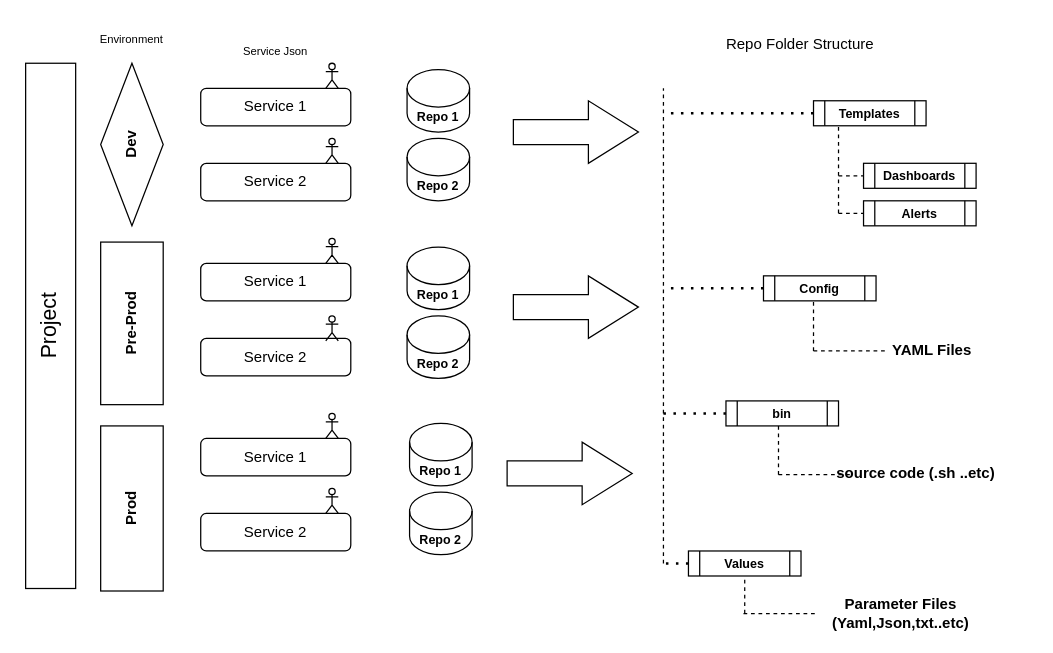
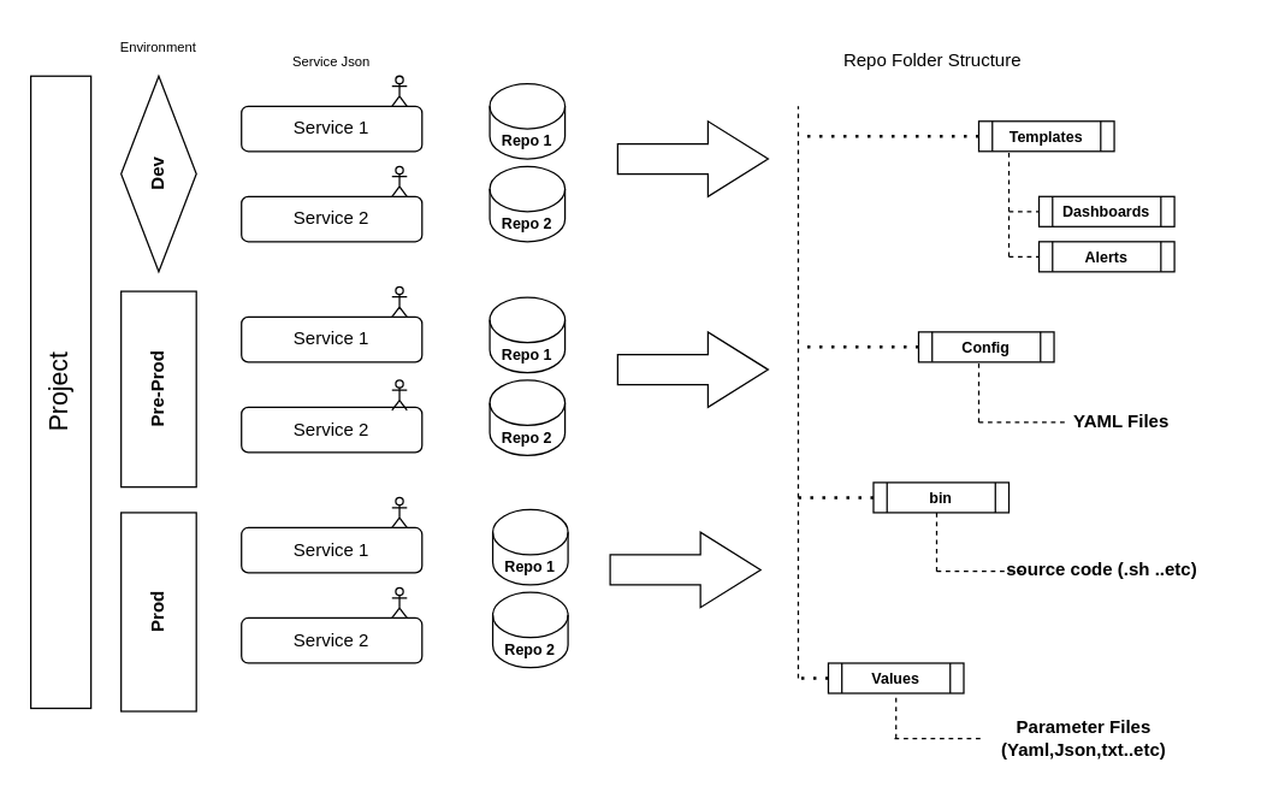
  <mxCell id="0" />
  <mxCell id="1" parent="0" />
  <mxCell id="2" value="Project" style="rounded=0;whiteSpace=wrap;html=1;verticalAlign=middle;horizontal=0;fontSize=17;" vertex="1" parent="1"><mxGeometry x="20" y="50" width="40" height="420" as="geometry" /></mxCell>
  <mxCell id="3" value="&lt;b&gt;Dev&lt;/b&gt;" style="rhombus;whiteSpace=wrap;html=1;fontSize=12;horizontal=0;verticalAlign=middle;" vertex="1" parent="1"><mxGeometry x="80" y="50" width="50" height="130" as="geometry" /></mxCell>
  <mxCell id="4" value="&lt;b&gt;Prod&lt;/b&gt;" style="rounded=0;whiteSpace=wrap;html=1;fontSize=12;horizontal=0;verticalAlign=middle;" vertex="1" parent="1"><mxGeometry x="80" y="340" width="50" height="132" as="geometry" /></mxCell>
  <mxCell id="5" value="&lt;b&gt;Pre-Prod&lt;/b&gt;" style="rounded=0;whiteSpace=wrap;html=1;fontSize=12;horizontal=0;verticalAlign=middle;" vertex="1" parent="1"><mxGeometry x="80" y="193" width="50" height="130" as="geometry" /></mxCell>
  <mxCell id="6" value="Service 1" style="rounded=1;whiteSpace=wrap;html=1;fontSize=12;" vertex="1" parent="1"><mxGeometry x="160" y="70" width="120" height="30" as="geometry" /></mxCell>
  <mxCell id="7" value="Service 2" style="rounded=1;whiteSpace=wrap;html=1;fontSize=12;" vertex="1" parent="1"><mxGeometry x="160" y="130" width="120" height="30" as="geometry" /></mxCell>
  <mxCell id="8" value="Service 1" style="rounded=1;whiteSpace=wrap;html=1;fontSize=12;" vertex="1" parent="1"><mxGeometry x="160" y="210" width="120" height="30" as="geometry" /></mxCell>
  <mxCell id="9" value="Service 2" style="rounded=1;whiteSpace=wrap;html=1;fontSize=12;" vertex="1" parent="1"><mxGeometry x="160" y="270" width="120" height="30" as="geometry" /></mxCell>
  <mxCell id="10" value="Service 1" style="rounded=1;whiteSpace=wrap;html=1;fontSize=12;" vertex="1" parent="1"><mxGeometry x="160" y="350" width="120" height="30" as="geometry" /></mxCell>
  <mxCell id="11" value="Service 2" style="rounded=1;whiteSpace=wrap;html=1;fontSize=12;" vertex="1" parent="1"><mxGeometry x="160" y="410" width="120" height="30" as="geometry" /></mxCell>
  <mxCell id="12" value="&lt;b&gt;&lt;font style=&quot;font-size: 10px&quot;&gt;Repo 1&lt;/font&gt;&lt;/b&gt;" style="shape=cylinder3;whiteSpace=wrap;html=1;boundedLbl=1;backgroundOutline=1;size=15;fontSize=12;" vertex="1" parent="1"><mxGeometry x="325" y="55" width="50" height="50" as="geometry" /></mxCell>
- <mxCell id="13" value="Repo Folder Structure" style="text;html=1;strokeColor=none;fillColor=none;align=center;verticalAlign=middle;whiteSpace=wrap;rounded=0;fontSize=12;" vertex="1" parent="1"><mxGeometry x="559" y="25" width="161" height="20" as="geometry" /></mxCell>
+ <mxCell id="13" value="Repo Folder Structure" style="text;html=1;strokeColor=none;fillColor=none;align=center;verticalAlign=middle;whiteSpace=wrap;rounded=0;fontSize=12;" vertex="1" parent="1"><mxGeometry x="539" y="30" width="161" height="20" as="geometry" /></mxCell>
  <mxCell id="14" value="&lt;font style=&quot;font-size: 9px&quot;&gt;Environment&lt;/font&gt;" style="text;html=1;strokeColor=none;fillColor=none;align=center;verticalAlign=middle;whiteSpace=wrap;rounded=0;fontSize=12;" vertex="1" parent="1"><mxGeometry x="45" y="20" width="120" height="20" as="geometry" /></mxCell>
  <mxCell id="15" value="&lt;font style=&quot;font-size: 9px&quot;&gt;Service Json&lt;/font&gt;" style="text;html=1;strokeColor=none;fillColor=none;align=center;verticalAlign=middle;whiteSpace=wrap;rounded=0;fontSize=12;" vertex="1" parent="1"><mxGeometry x="160" y="30" width="120" height="20" as="geometry" /></mxCell>
  <mxCell id="16" value="" style="endArrow=none;dashed=1;html=1;fontSize=12;" edge="1" parent="1"><mxGeometry width="50" height="50" relative="1" as="geometry"><mxPoint x="530" y="450" as="sourcePoint" /><mxPoint x="530" y="70" as="targetPoint" /></mxGeometry></mxCell>
  <mxCell id="17" value="" style="endArrow=none;dashed=1;html=1;dashPattern=1 3;strokeWidth=2;fontSize=12;" edge="1" parent="1"><mxGeometry width="50" height="50" relative="1" as="geometry"><mxPoint x="650" y="90" as="sourcePoint" /><mxPoint x="530" y="90" as="targetPoint" /></mxGeometry></mxCell>
  <mxCell id="18" value="" style="endArrow=none;dashed=1;html=1;dashPattern=1 3;strokeWidth=2;fontSize=12;" edge="1" parent="1"><mxGeometry width="50" height="50" relative="1" as="geometry"><mxPoint x="610" y="230" as="sourcePoint" /><mxPoint x="530" y="230" as="targetPoint" /></mxGeometry></mxCell>
  <mxCell id="19" value="&lt;font style=&quot;font-size: 10px&quot;&gt;&lt;b&gt;Templates&lt;/b&gt;&lt;/font&gt;" style="shape=process;whiteSpace=wrap;html=1;backgroundOutline=1;fontSize=12;" vertex="1" parent="1"><mxGeometry x="650" y="80" width="90" height="20" as="geometry" /></mxCell>
  <mxCell id="20" value="&lt;font style=&quot;font-size: 10px&quot;&gt;&lt;b&gt;Config&lt;/b&gt;&lt;/font&gt;" style="shape=process;whiteSpace=wrap;html=1;backgroundOutline=1;fontSize=12;" vertex="1" parent="1"><mxGeometry x="610" y="220" width="90" height="20" as="geometry" /></mxCell>
  <mxCell id="21" value="&lt;b&gt;&lt;font style=&quot;font-size: 10px&quot;&gt;Repo 2&lt;/font&gt;&lt;/b&gt;" style="shape=cylinder3;whiteSpace=wrap;html=1;boundedLbl=1;backgroundOutline=1;size=15;fontSize=12;" vertex="1" parent="1"><mxGeometry x="325" y="110" width="50" height="50" as="geometry" /></mxCell>
  <mxCell id="22" value="&lt;b&gt;&lt;font style=&quot;font-size: 10px&quot;&gt;Repo 1&lt;/font&gt;&lt;/b&gt;" style="shape=cylinder3;whiteSpace=wrap;html=1;boundedLbl=1;backgroundOutline=1;size=15;fontSize=12;" vertex="1" parent="1"><mxGeometry x="325" y="197" width="50" height="50" as="geometry" /></mxCell>
  <mxCell id="23" value="&lt;b&gt;&lt;font style=&quot;font-size: 10px&quot;&gt;Repo 2&lt;/font&gt;&lt;/b&gt;" style="shape=cylinder3;whiteSpace=wrap;html=1;boundedLbl=1;backgroundOutline=1;size=15;fontSize=12;" vertex="1" parent="1"><mxGeometry x="325" y="252" width="50" height="50" as="geometry" /></mxCell>
  <mxCell id="24" value="&lt;b&gt;&lt;font style=&quot;font-size: 10px&quot;&gt;Repo 1&lt;/font&gt;&lt;/b&gt;" style="shape=cylinder3;whiteSpace=wrap;html=1;boundedLbl=1;backgroundOutline=1;size=15;fontSize=12;" vertex="1" parent="1"><mxGeometry x="327" y="338" width="50" height="50" as="geometry" /></mxCell>
  <mxCell id="25" value="&lt;b&gt;&lt;font style=&quot;font-size: 10px&quot;&gt;Repo 2&lt;/font&gt;&lt;/b&gt;" style="shape=cylinder3;whiteSpace=wrap;html=1;boundedLbl=1;backgroundOutline=1;size=15;fontSize=12;" vertex="1" parent="1"><mxGeometry x="327" y="393" width="50" height="50" as="geometry" /></mxCell>
  <mxCell id="26" value="" style="endArrow=none;dashed=1;html=1;dashPattern=1 3;strokeWidth=2;fontSize=12;" edge="1" parent="1"><mxGeometry width="50" height="50" relative="1" as="geometry"><mxPoint x="580" y="330" as="sourcePoint" /><mxPoint x="530" y="330" as="targetPoint" /></mxGeometry></mxCell>
  <mxCell id="27" value="&lt;span style=&quot;font-size: 10px&quot;&gt;&lt;b&gt;bin&lt;/b&gt;&lt;/span&gt;" style="shape=process;whiteSpace=wrap;html=1;backgroundOutline=1;fontSize=12;" vertex="1" parent="1"><mxGeometry x="580" y="320" width="90" height="20" as="geometry" /></mxCell>
  <mxCell id="28" value="&lt;font style=&quot;font-size: 10px&quot;&gt;&lt;b&gt;Dashboards&lt;/b&gt;&lt;/font&gt;" style="shape=process;whiteSpace=wrap;html=1;backgroundOutline=1;fontSize=12;" vertex="1" parent="1"><mxGeometry x="690" y="130" width="90" height="20" as="geometry" /></mxCell>
  <mxCell id="29" value="&lt;font style=&quot;font-size: 10px&quot;&gt;&lt;b&gt;Alerts&lt;/b&gt;&lt;/font&gt;" style="shape=process;whiteSpace=wrap;html=1;backgroundOutline=1;fontSize=12;" vertex="1" parent="1"><mxGeometry x="690" y="160" width="90" height="20" as="geometry" /></mxCell>
  <mxCell id="30" value="" style="endArrow=none;dashed=1;html=1;fontSize=12;entryX=0;entryY=0.5;entryDx=0;entryDy=0;" edge="1" parent="1" target="28"><mxGeometry width="50" height="50" relative="1" as="geometry"><mxPoint x="670" y="140" as="sourcePoint" /><mxPoint x="560" y="220" as="targetPoint" /></mxGeometry></mxCell>
  <mxCell id="31" value="" style="endArrow=none;dashed=1;html=1;fontSize=12;entryX=0;entryY=0.5;entryDx=0;entryDy=0;" edge="1" parent="1"><mxGeometry width="50" height="50" relative="1" as="geometry"><mxPoint x="670" y="170" as="sourcePoint" /><mxPoint x="690" y="170" as="targetPoint" /></mxGeometry></mxCell>
  <mxCell id="32" value="" style="endArrow=none;dashed=1;html=1;fontSize=12;" edge="1" parent="1"><mxGeometry width="50" height="50" relative="1" as="geometry"><mxPoint x="670" y="170" as="sourcePoint" /><mxPoint x="670" y="100" as="targetPoint" /></mxGeometry></mxCell>
  <mxCell id="33" value="" style="endArrow=none;dashed=1;html=1;fontSize=12;" edge="1" parent="1"><mxGeometry width="50" height="50" relative="1" as="geometry"><mxPoint x="650" y="280" as="sourcePoint" /><mxPoint x="650" y="240" as="targetPoint" /></mxGeometry></mxCell>
  <mxCell id="34" value="" style="endArrow=none;dashed=1;html=1;fontSize=12;" edge="1" parent="1"><mxGeometry width="50" height="50" relative="1" as="geometry"><mxPoint x="650" y="280" as="sourcePoint" /><mxPoint x="710" y="280" as="targetPoint" /></mxGeometry></mxCell>
  <mxCell id="35" value="&lt;b&gt;YAML Files&lt;/b&gt;" style="text;html=1;strokeColor=none;fillColor=none;align=center;verticalAlign=middle;whiteSpace=wrap;rounded=0;fontSize=12;" vertex="1" parent="1"><mxGeometry x="680" y="270" width="130" height="20" as="geometry" /></mxCell>
  <mxCell id="36" value="" style="endArrow=none;dashed=1;html=1;fontSize=12;" edge="1" parent="1"><mxGeometry width="50" height="50" relative="1" as="geometry"><mxPoint x="622" y="379" as="sourcePoint" /><mxPoint x="622" y="339" as="targetPoint" /></mxGeometry></mxCell>
  <mxCell id="37" value="" style="endArrow=none;dashed=1;html=1;fontSize=12;" edge="1" parent="1"><mxGeometry width="50" height="50" relative="1" as="geometry"><mxPoint x="622" y="379" as="sourcePoint" /><mxPoint x="682" y="379" as="targetPoint" /></mxGeometry></mxCell>
  <mxCell id="38" value="&lt;b&gt;source code (.sh ..etc)&lt;/b&gt;" style="text;html=1;strokeColor=none;fillColor=none;align=center;verticalAlign=middle;whiteSpace=wrap;rounded=0;fontSize=12;" vertex="1" parent="1"><mxGeometry x="667" y="368" width="130" height="20" as="geometry" /></mxCell>
  <mxCell id="39" value="" style="endArrow=none;dashed=1;html=1;dashPattern=1 3;strokeWidth=2;fontSize=12;" edge="1" parent="1"><mxGeometry width="50" height="50" relative="1" as="geometry"><mxPoint x="550" y="450" as="sourcePoint" /><mxPoint x="530" y="450" as="targetPoint" /></mxGeometry></mxCell>
  <mxCell id="40" value="&lt;span style=&quot;font-size: 10px&quot;&gt;&lt;b&gt;Values&lt;/b&gt;&lt;/span&gt;" style="shape=process;whiteSpace=wrap;html=1;backgroundOutline=1;fontSize=12;" vertex="1" parent="1"><mxGeometry x="550" y="440" width="90" height="20" as="geometry" /></mxCell>
  <mxCell id="41" value="" style="endArrow=none;dashed=1;html=1;fontSize=12;entryX=0.5;entryY=1;entryDx=0;entryDy=0;" edge="1" parent="1" target="40"><mxGeometry width="50" height="50" relative="1" as="geometry"><mxPoint x="595" y="490" as="sourcePoint" /><mxPoint x="601" y="470" as="targetPoint" /></mxGeometry></mxCell>
  <mxCell id="42" value="" style="endArrow=none;dashed=1;html=1;fontSize=12;" edge="1" parent="1"><mxGeometry width="50" height="50" relative="1" as="geometry"><mxPoint x="594" y="490" as="sourcePoint" /><mxPoint x="654" y="490" as="targetPoint" /></mxGeometry></mxCell>
  <mxCell id="43" value="&lt;b&gt;Parameter Files (Yaml,Json,txt..etc)&lt;/b&gt;" style="text;html=1;strokeColor=none;fillColor=none;align=center;verticalAlign=middle;whiteSpace=wrap;rounded=0;fontSize=12;" vertex="1" parent="1"><mxGeometry x="620" y="480" width="200" height="20" as="geometry" /></mxCell>
  <mxCell id="44" value="" style="html=1;shadow=0;dashed=0;align=center;verticalAlign=middle;shape=mxgraph.arrows2.arrow;dy=0.6;dx=40;notch=0;fontSize=12;" vertex="1" parent="1"><mxGeometry x="410" y="220" width="100" height="50" as="geometry" /></mxCell>
  <mxCell id="45" value="" style="html=1;shadow=0;dashed=0;align=center;verticalAlign=middle;shape=mxgraph.arrows2.arrow;dy=0.6;dx=40;notch=0;fontSize=12;" vertex="1" parent="1"><mxGeometry x="410" y="80" width="100" height="50" as="geometry" /></mxCell>
  <mxCell id="46" value="" style="html=1;shadow=0;dashed=0;align=center;verticalAlign=middle;shape=mxgraph.arrows2.arrow;dy=0.6;dx=40;notch=0;fontSize=12;" vertex="1" parent="1"><mxGeometry x="405" y="353" width="100" height="50" as="geometry" /></mxCell>
  <mxCell id="47" value="" style="shape=umlActor;verticalLabelPosition=bottom;verticalAlign=top;html=1;outlineConnect=0;fontSize=12;" vertex="1" parent="1"><mxGeometry x="260" y="50" width="10" height="20" as="geometry" /></mxCell>
  <mxCell id="48" value="" style="shape=umlActor;verticalLabelPosition=bottom;verticalAlign=top;html=1;outlineConnect=0;fontSize=12;" vertex="1" parent="1"><mxGeometry x="260" y="110" width="10" height="20" as="geometry" /></mxCell>
  <mxCell id="49" value="" style="shape=umlActor;verticalLabelPosition=bottom;verticalAlign=top;html=1;outlineConnect=0;fontSize=12;" vertex="1" parent="1"><mxGeometry x="260" y="190" width="10" height="20" as="geometry" /></mxCell>
  <mxCell id="50" value="" style="shape=umlActor;verticalLabelPosition=bottom;verticalAlign=top;html=1;outlineConnect=0;fontSize=12;" vertex="1" parent="1"><mxGeometry x="260" y="252" width="10" height="20" as="geometry" /></mxCell>
  <mxCell id="51" value="" style="shape=umlActor;verticalLabelPosition=bottom;verticalAlign=top;html=1;outlineConnect=0;fontSize=12;" vertex="1" parent="1"><mxGeometry x="260" y="330" width="10" height="20" as="geometry" /></mxCell>
  <mxCell id="52" value="" style="shape=umlActor;verticalLabelPosition=bottom;verticalAlign=top;html=1;outlineConnect=0;fontSize=12;" vertex="1" parent="1"><mxGeometry x="260" y="390" width="10" height="20" as="geometry" /></mxCell>
